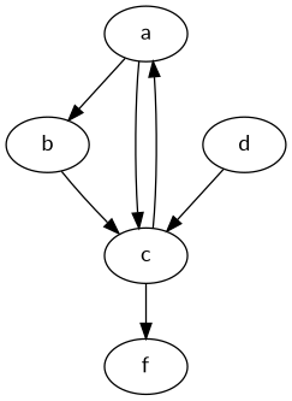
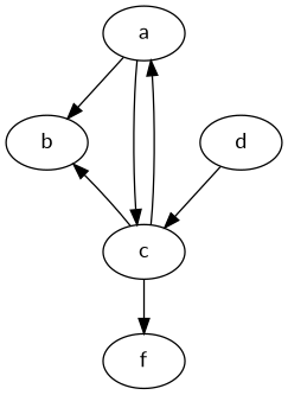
  digraph {
    fontname=Lato
    node [fontname=Lato]
    edge [fontname=Lato]
    a
    b
    c
    f
    d
    a -> b
    a -> c
-   b -> c
+   c -> b
    c -> a
    c -> f
    d -> c
  }
